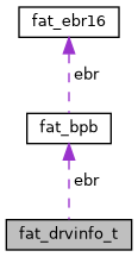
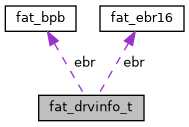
  digraph {
    node [color=black fillcolor=white fontname=Helvetica fontsize=10 shape=record style=filled]
    edge [color=darkorchid3 dir=back fontname=Helvetica fontsize=10 labelfontname=Helvetica labelfontsize=10 style=dashed]
    n1 [fillcolor=grey75 fontcolor=black height=0.2 label=fat_drvinfo_t width=0.4]
    n2 [height=0.2 label=fat_bpb width=0.4]
    n3 [height=0.2 label=fat_ebr16 width=0.4]
    n2 -> n1 [label=" ebr"]
-   n3 -> n2 [label=" ebr"]
+   n3 -> n1 [label=" ebr"]
  }
